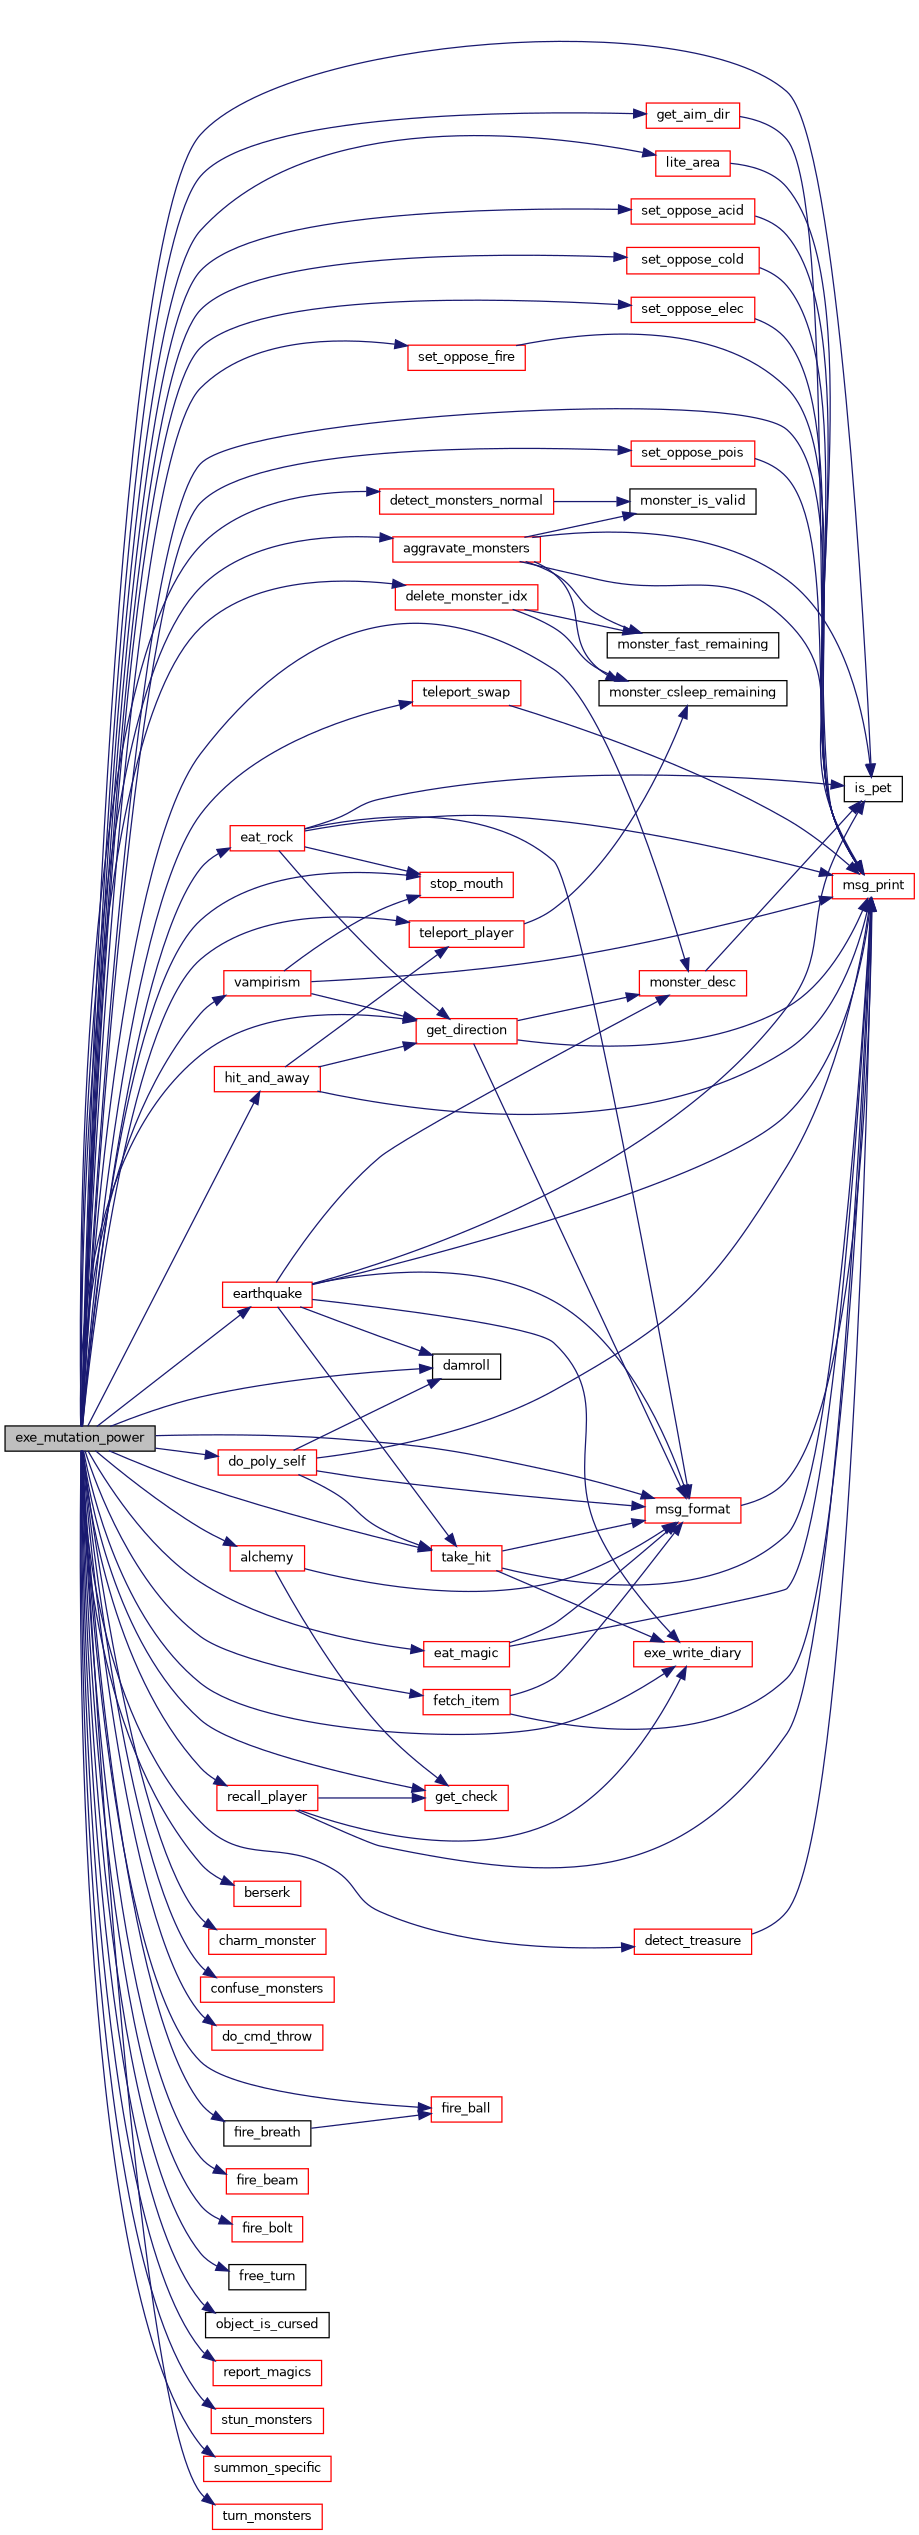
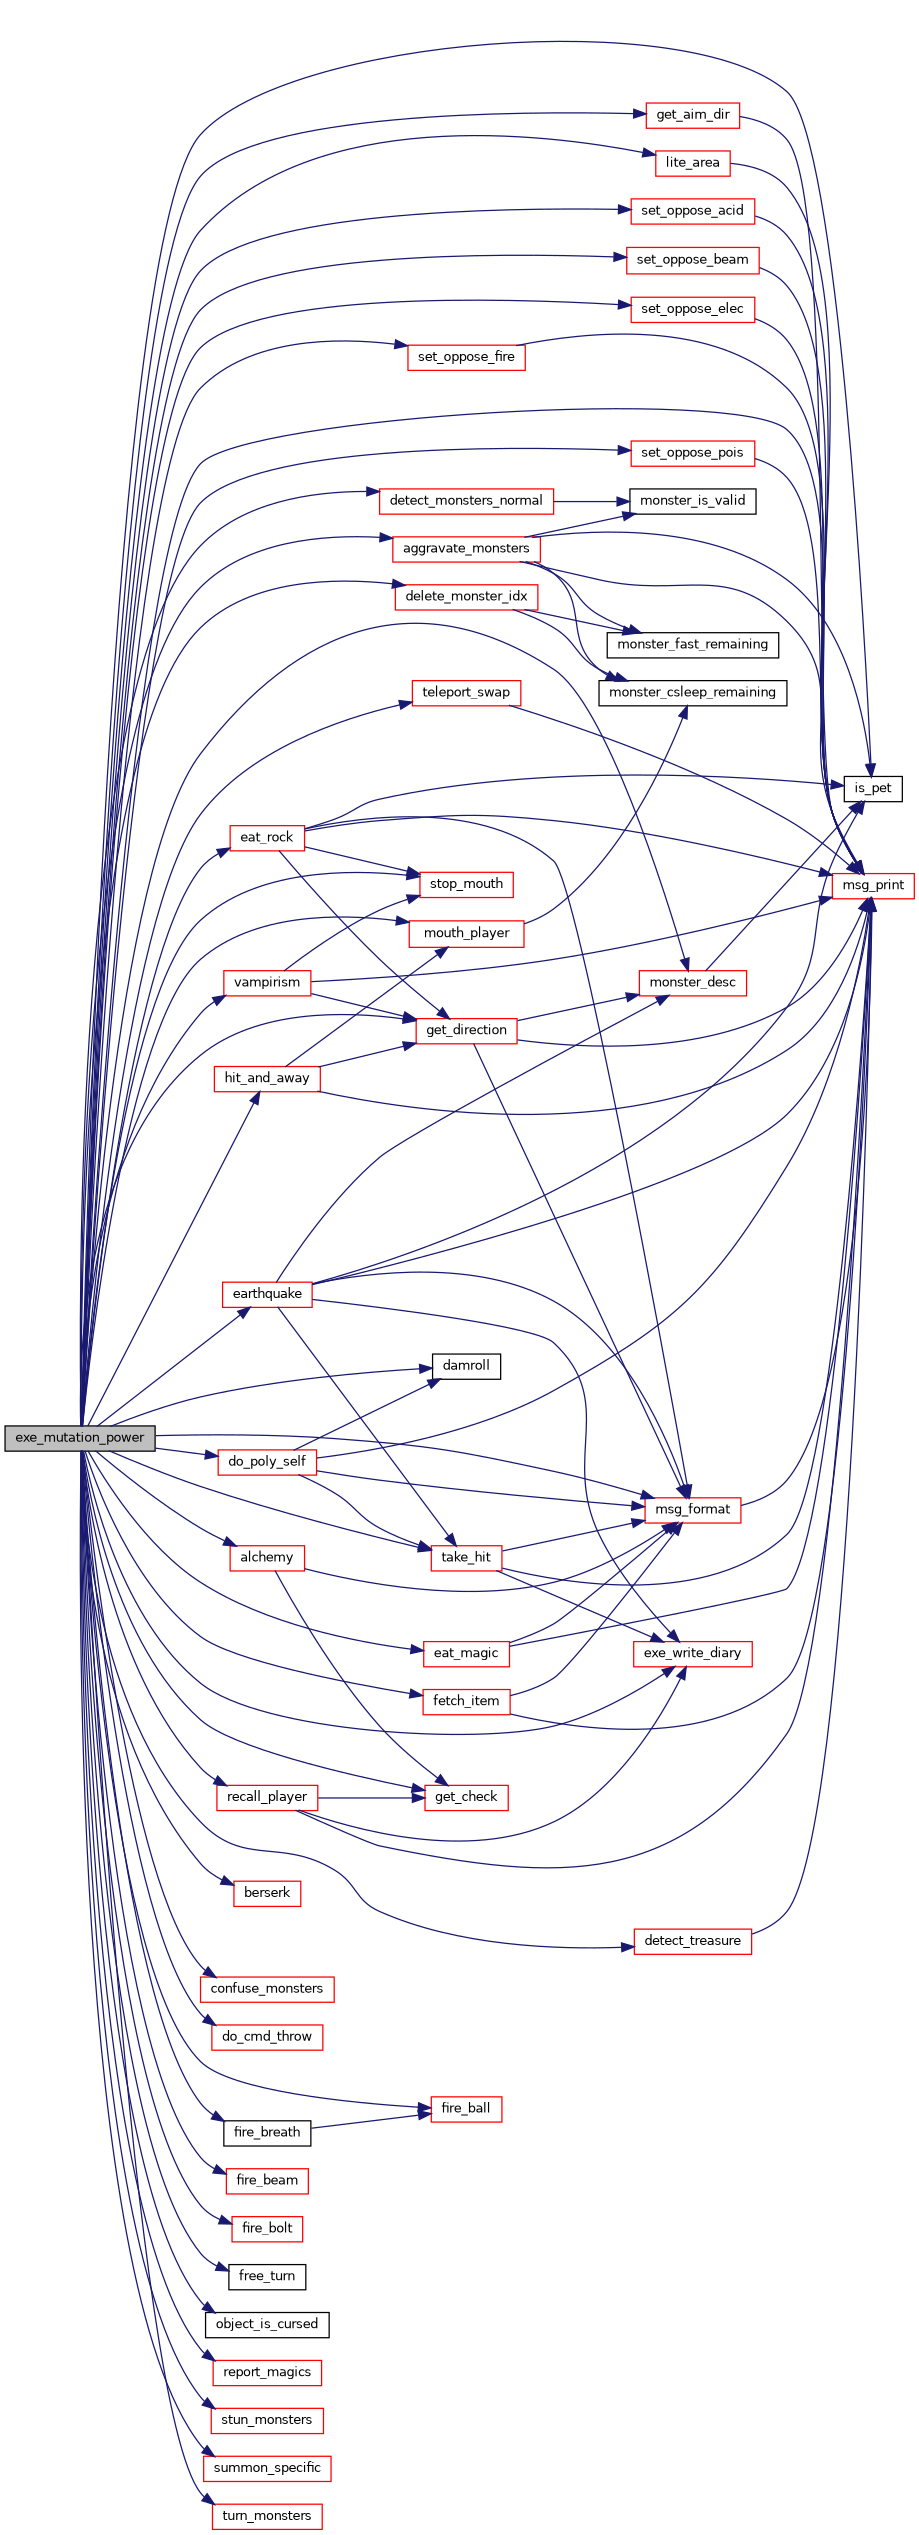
  digraph {
    rankdir=LR
    node [color=red fillcolor=white fontname=Helvetica fontsize=10 shape=record style=filled]
    edge [color=midnightblue fontname=Helvetica fontsize=10 labelfontname=Helvetica labelfontsize=10 style=solid]
    n1 [color=black fillcolor=grey75 fontcolor=black height=0.2 label=exe_mutation_power width=0.4]
    n2 [height=0.2 label=aggravate_monsters width=0.4]
    n3 [color=black height=0.2 label=is_pet width=0.4]
    n4 [height=0.2 label=msg_print width=0.4]
    n5 [height=0.2 label=alchemy width=0.4]
    n6 [height=0.2 label=get_check width=0.4]
    n7 [height=0.2 label=msg_format width=0.4]
    n8 [height=0.2 label=berserk width=0.4]
-   n9 [height=0.2 label=charm_monster width=0.4]
    n10 [height=0.2 label=confuse_monsters width=0.4]
    n11 [color=black height=0.2 label=damroll width=0.4]
    n12 [height=0.2 label=delete_monster_idx width=0.4]
    n13 [height=0.2 label=detect_monsters_normal width=0.4]
    n14 [height=0.2 label=detect_treasure width=0.4]
    n15 [height=0.2 label=do_cmd_throw width=0.4]
    n16 [height=0.2 label=do_poly_self width=0.4]
    n17 [height=0.2 label=take_hit width=0.4]
    n18 [height=0.2 label=exe_write_diary width=0.4]
    n19 [height=0.2 label=earthquake width=0.4]
    n20 [height=0.2 label=monster_desc width=0.4]
    n21 [height=0.2 label=eat_magic width=0.4]
    n22 [height=0.2 label=eat_rock width=0.4]
    n23 [height=0.2 label=get_direction width=0.4]
    n24 [height=0.2 label=stop_mouth width=0.4]
    n25 [height=0.2 label=fetch_item width=0.4]
    n26 [height=0.2 label=fire_ball width=0.4]
    n27 [height=0.2 label=fire_beam width=0.4]
    n28 [height=0.2 label=fire_bolt width=0.4]
    n29 [color=black height=0.2 label=fire_breath width=0.4]
    n30 [color=black height=0.2 label=free_turn width=0.4]
    n31 [height=0.2 label=get_aim_dir width=0.4]
    n32 [height=0.2 label=hit_and_away width=0.4]
-   n33 [height=0.2 label=teleport_player width=0.4]
+   n33 [height=0.2 label=mouth_player width=0.4]
    n34 [height=0.2 label=lite_area width=0.4]
    n35 [color=black height=0.2 label=object_is_cursed width=0.4]
    n36 [height=0.2 label=recall_player width=0.4]
    n37 [height=0.2 label=report_magics width=0.4]
    n38 [height=0.2 label=set_oppose_acid width=0.4]
-   n39 [height=0.2 label=set_oppose_cold width=0.4]
+   n39 [height=0.2 label=set_oppose_beam width=0.4]
    n40 [height=0.2 label=set_oppose_elec width=0.4]
    n41 [height=0.2 label=set_oppose_fire width=0.4]
    n42 [height=0.2 label=set_oppose_pois width=0.4]
    n43 [height=0.2 label=stun_monsters width=0.4]
    n44 [height=0.2 label=summon_specific width=0.4]
    n45 [height=0.2 label=teleport_swap width=0.4]
    n46 [height=0.2 label=turn_monsters width=0.4]
    n47 [height=0.2 label=vampirism width=0.4]
    n48 [color=black height=0.2 label=monster_csleep_remaining width=0.4]
    n49 [color=black height=0.2 label=monster_fast_remaining width=0.4]
    n50 [color=black height=0.2 label=monster_is_valid width=0.4]
    n1 -> n2
    n1 -> n3
    n1 -> n4
    n1 -> n5
    n1 -> n6
    n1 -> n7
    n1 -> n8
-   n1 -> n9
    n1 -> n10
    n1 -> n11
    n1 -> n12
    n1 -> n13
    n1 -> n14
    n1 -> n15
    n1 -> n16
    n1 -> n17
    n1 -> n18
    n1 -> n19
    n1 -> n20
    n1 -> n21
    n1 -> n22
    n1 -> n23
    n1 -> n24
    n1 -> n25
    n1 -> n26
    n1 -> n27
    n1 -> n28
    n1 -> n29
    n1 -> n30
    n1 -> n31
    n1 -> n32
    n1 -> n33
    n1 -> n34
    n1 -> n35
    n1 -> n36
    n1 -> n37
    n1 -> n38
    n1 -> n39
    n1 -> n40
    n1 -> n41
    n1 -> n42
    n1 -> n43
    n1 -> n44
    n1 -> n45
    n1 -> n46
    n1 -> n47
    n2 -> n3
    n2 -> n4
    n2 -> n48
    n2 -> n49
    n2 -> n50
    n5 -> n6
    n5 -> n7
    n7 -> n4
    n12 -> n48
    n12 -> n49
    n13 -> n50
    n14 -> n4
    n16 -> n4
    n16 -> n7
    n16 -> n11
    n16 -> n17
    n17 -> n4
    n17 -> n7
    n17 -> n18
    n19 -> n3
    n19 -> n4
    n19 -> n7
-   n19 -> n11
    n19 -> n17
    n19 -> n18
    n19 -> n20
    n20 -> n3
    n21 -> n4
    n21 -> n7
    n22 -> n3
    n22 -> n4
    n22 -> n7
    n22 -> n23
    n22 -> n24
    n23 -> n4
    n23 -> n7
    n23 -> n20
    n25 -> n4
    n25 -> n7
    n29 -> n26
    n31 -> n4
    n32 -> n4
    n32 -> n23
    n32 -> n33
    n33 -> n48
    n34 -> n4
    n36 -> n4
    n36 -> n6
    n36 -> n18
    n38 -> n4
    n39 -> n4
    n40 -> n4
    n41 -> n4
    n42 -> n4
    n45 -> n4
    n47 -> n4
    n47 -> n23
    n47 -> n24
  }
